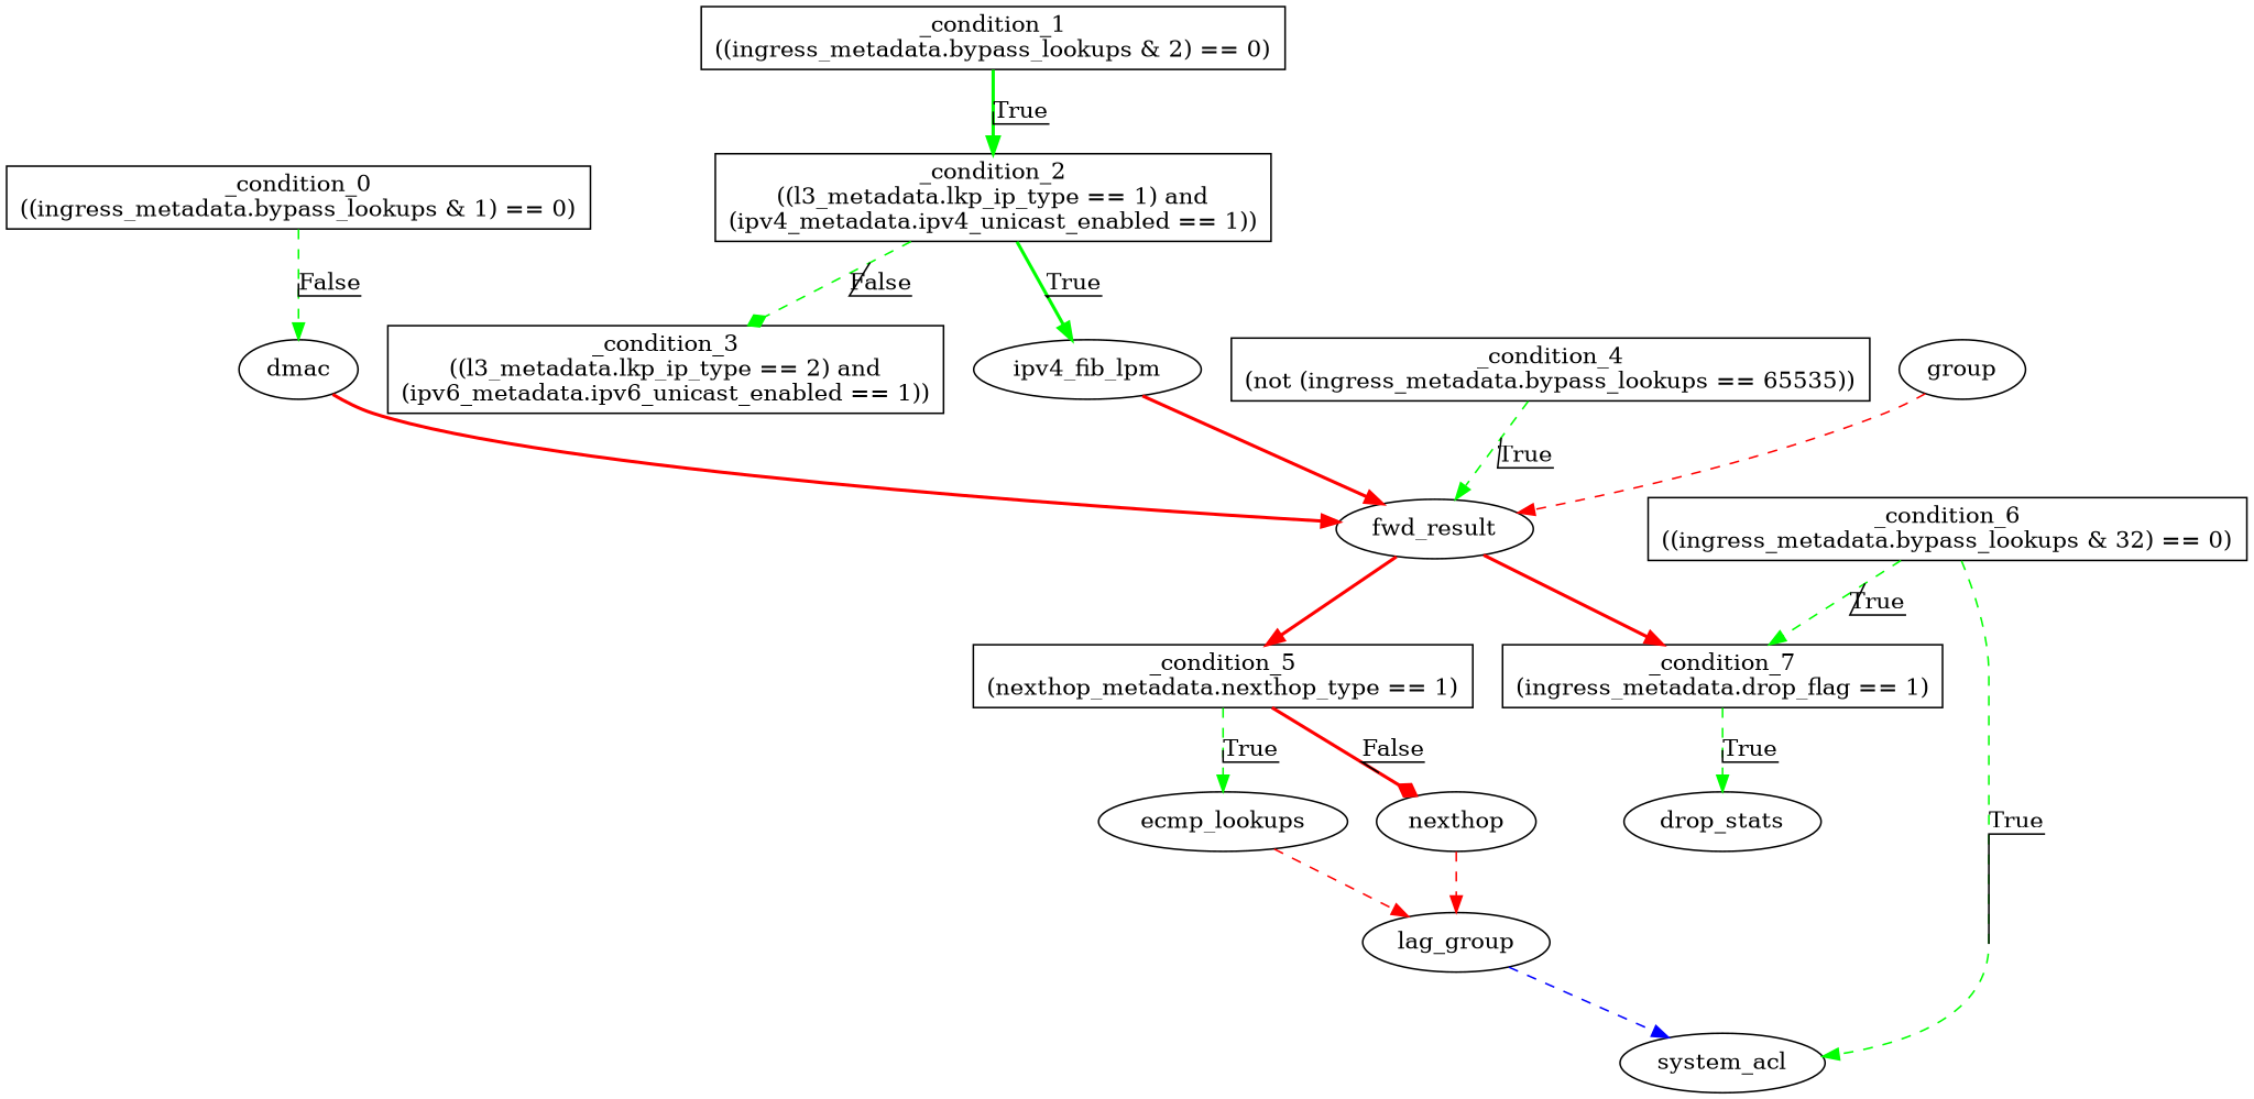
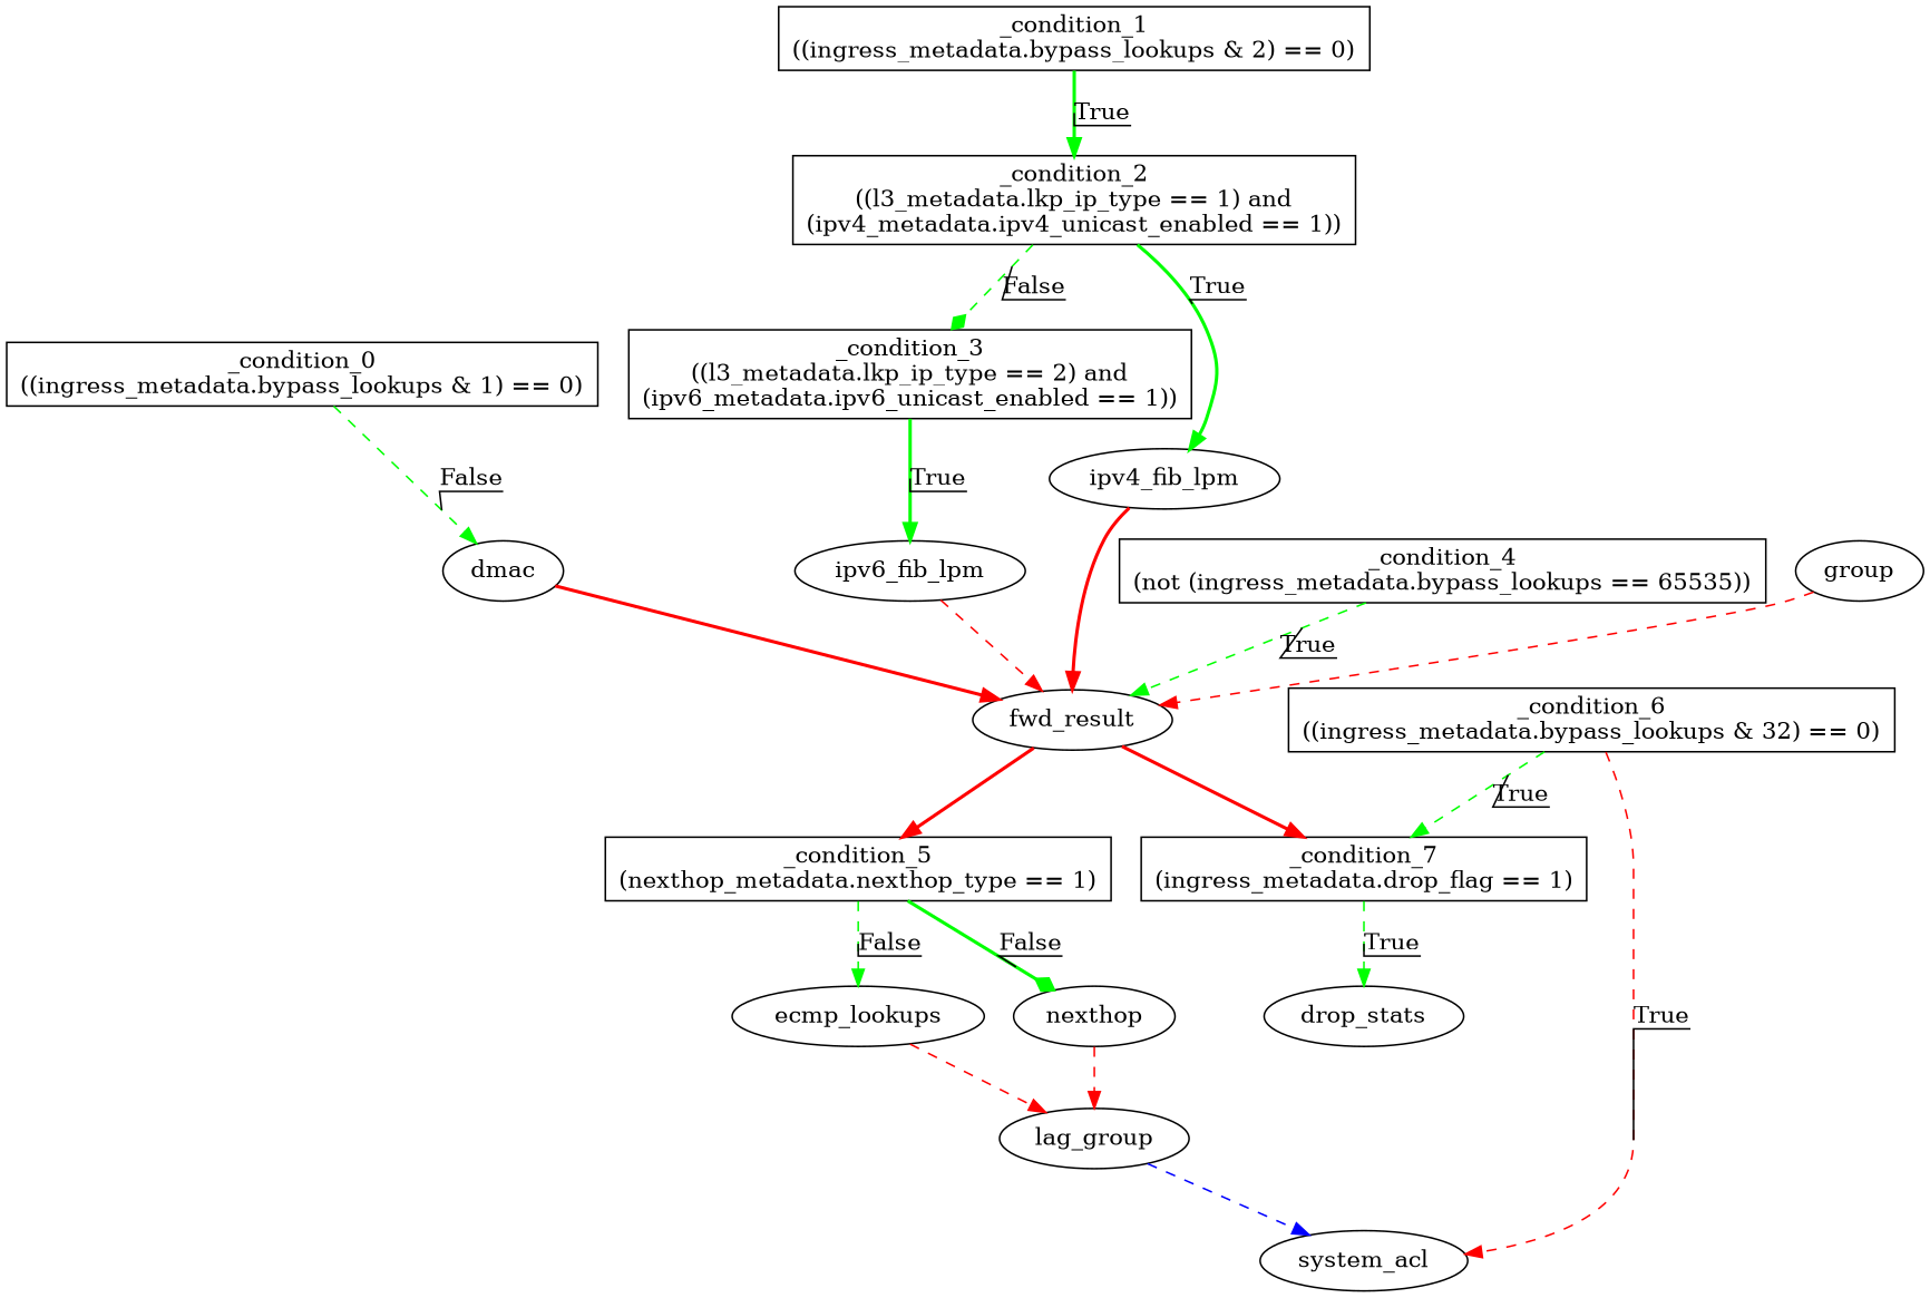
  digraph {
    edge [color=green decorate=true style=dashed]
    n1 [label="_condition_0\n((ingress_metadata.bypass_lookups & 1) == 0)" shape=box]
    n2 [label=dmac]
    n3 [label=fwd_result]
    n4 [label="_condition_1\n((ingress_metadata.bypass_lookups & 2) == 0)" shape=box]
    n5 [label="_condition_2\n((l3_metadata.lkp_ip_type == 1) and\n(ipv4_metadata.ipv4_unicast_enabled == 1))" shape=box]
    n6 [label="_condition_3\n((l3_metadata.lkp_ip_type == 2) and\n(ipv6_metadata.ipv6_unicast_enabled == 1))" shape=box]
    n7 [label=ipv4_fib_lpm]
+   n8 [label=ipv6_fib_lpm]
    n9 [label="_condition_4\n(not (ingress_metadata.bypass_lookups == 65535))" shape=box]
    n10 [label="_condition_5\n(nexthop_metadata.nexthop_type == 1)" shape=box]
    n11 [label="_condition_7\n(ingress_metadata.drop_flag == 1)" shape=box]
    n12 [label=ecmp_lookups]
    n13 [label=nexthop]
    n14 [label=lag_group]
    n15 [label="_condition_6\n((ingress_metadata.bypass_lookups & 32) == 0)" shape=box]
    n16 [label=system_acl]
    n17 [label=drop_stats]
    n18 [label=group]
    n1 -> n2 [label=False]
    n2 -> n3 [color=red style=bold decorate=""]
    n3 -> n10 [color=red style=bold decorate=""]
    n3 -> n11 [color=red style=bold decorate=""]
    n4 -> n5 [label=True style=bold]
    n5 -> n6 [arrowhead=diamond label=False]
    n5 -> n7 [label=True style=bold]
+   n6 -> n8 [label=True style=bold]
    n7 -> n3 [color=red style=bold decorate=""]
+   n8 -> n3 [color=red decorate=""]
    n9 -> n3 [label=True]
-   n10 -> n12 [label=True]
-   n10 -> n13 [arrowhead=diamond color=red label=False style=bold]
+   n10 -> n12 [label=False]
+   n10 -> n13 [arrowhead=diamond label=False style=bold]
    n11 -> n17 [label=True]
    n12 -> n14 [color=red decorate=""]
    n13 -> n14 [color=red decorate=""]
    n14 -> n16 [color=blue decorate=""]
    n15 -> n11 [label=True]
-   n15 -> n16 [label=True]
+   n15 -> n16 [color=red label=True]
    n18 -> n3 [color=red decorate=""]
  }
